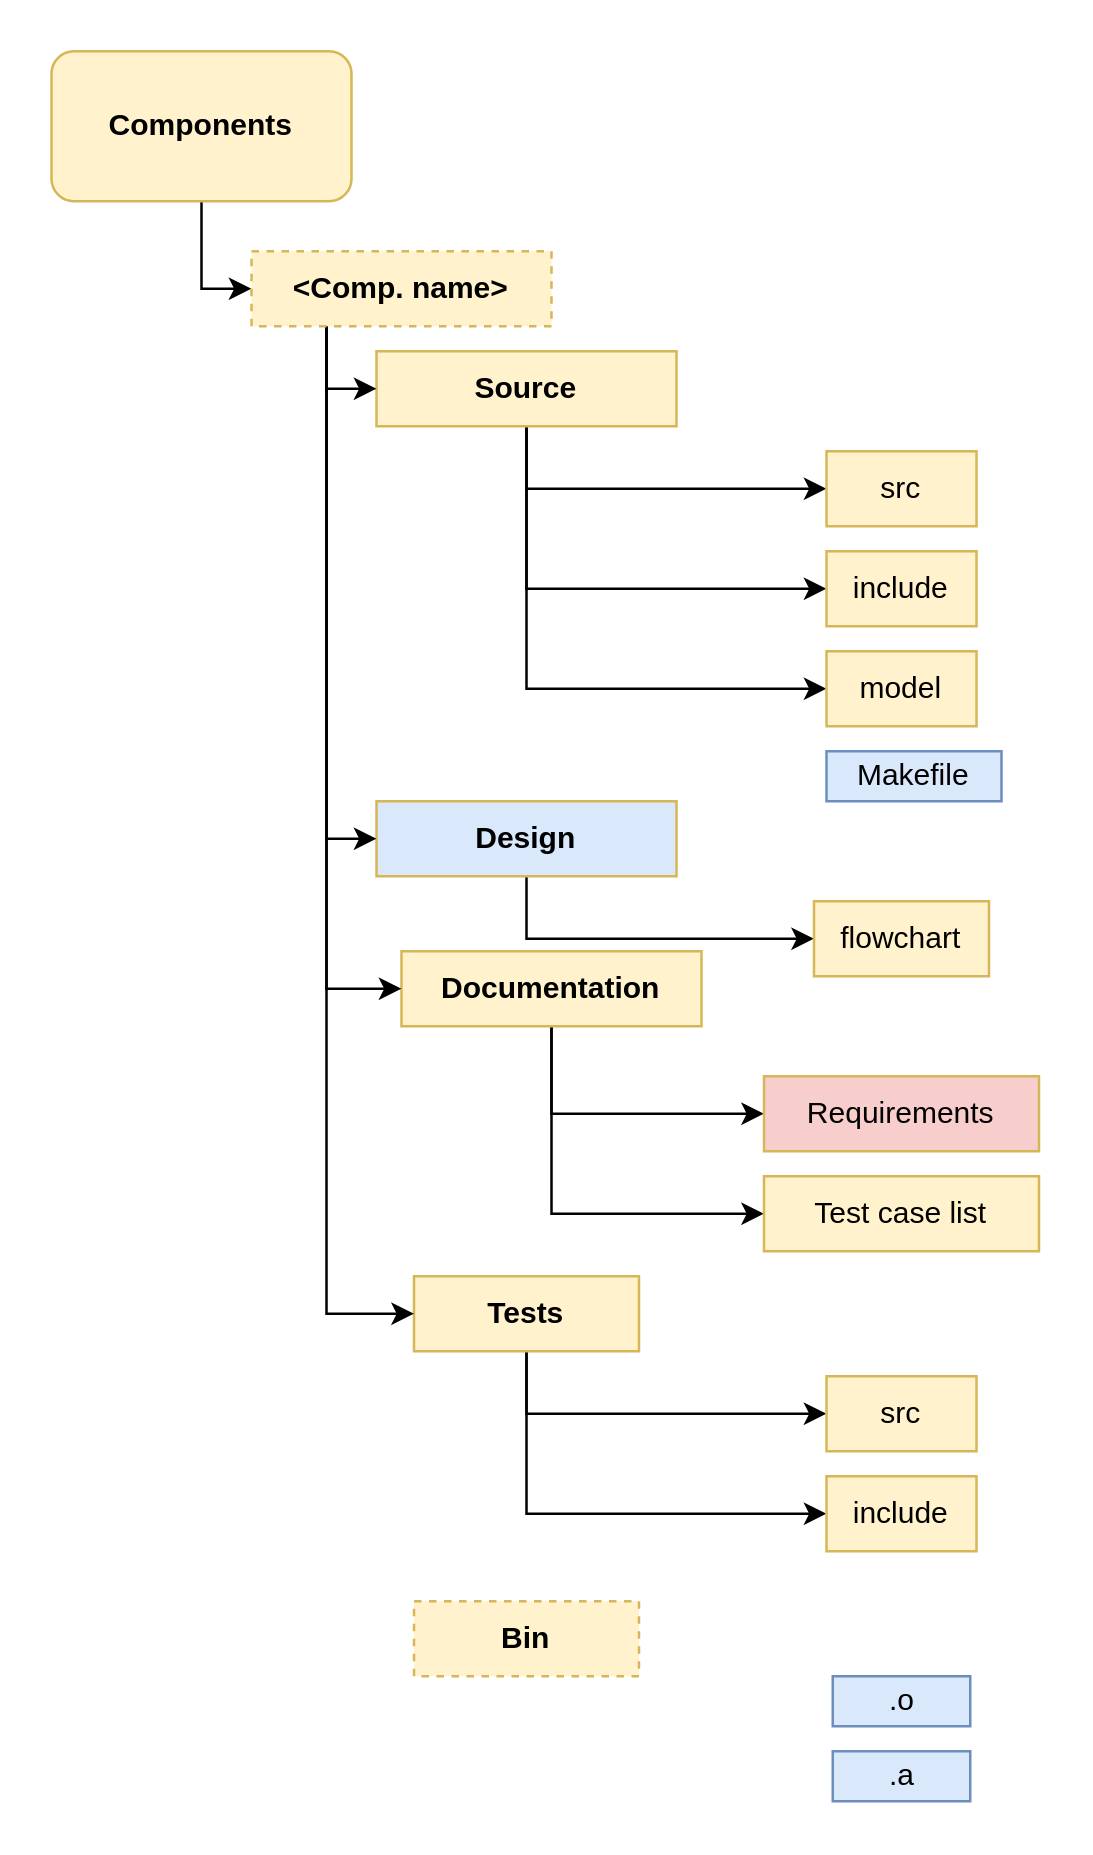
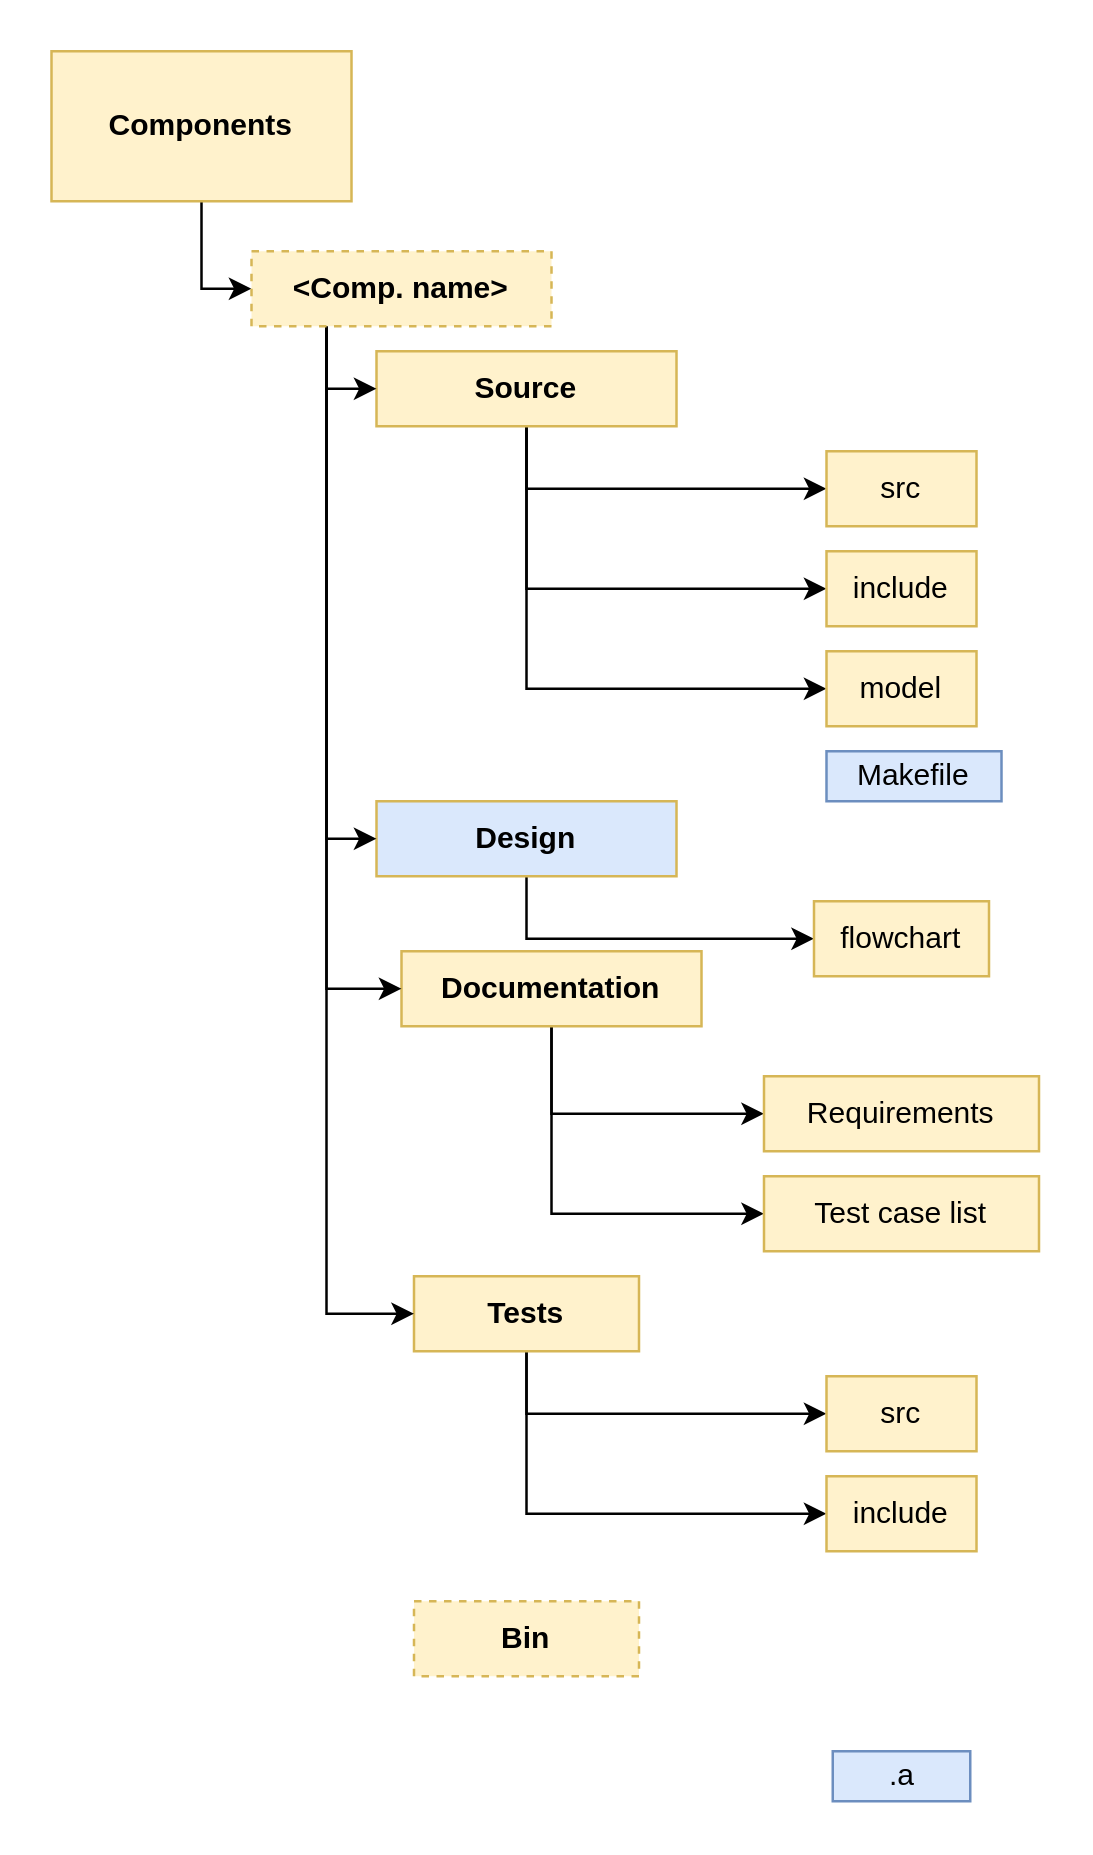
  <mxCell id="0" />
  <mxCell id="1" parent="0" />
  <mxCell id="2" style="edgeStyle=orthogonalEdgeStyle;rounded=0;orthogonalLoop=1;jettySize=auto;html=1;exitX=0.5;exitY=1;exitDx=0;exitDy=0;entryX=0;entryY=0.5;entryDx=0;entryDy=0;" parent="1" source="5" target="16" edge="1"><mxGeometry relative="1" as="geometry" /></mxCell>
  <mxCell id="3" style="edgeStyle=orthogonalEdgeStyle;rounded=0;orthogonalLoop=1;jettySize=auto;html=1;exitX=0.5;exitY=1;exitDx=0;exitDy=0;entryX=0;entryY=0.5;entryDx=0;entryDy=0;" parent="1" source="5" target="17" edge="1"><mxGeometry relative="1" as="geometry"><Array as="points"><mxPoint x="210" y="235" /></Array></mxGeometry></mxCell>
  <mxCell id="4" style="edgeStyle=orthogonalEdgeStyle;rounded=0;orthogonalLoop=1;jettySize=auto;html=1;exitX=0.5;exitY=1;exitDx=0;exitDy=0;entryX=0;entryY=0.5;entryDx=0;entryDy=0;" edge="1" parent="1" source="5" target="32"><mxGeometry relative="1" as="geometry" /></mxCell>
  <mxCell id="5" value="&lt;span&gt;Source&lt;/span&gt;" style="rounded=0;whiteSpace=wrap;html=1;fillColor=#fff2cc;strokeColor=#d6b656;fontStyle=1" parent="1" vertex="1"><mxGeometry x="150" y="140" width="120" height="30" as="geometry" /></mxCell>
  <mxCell id="6" style="edgeStyle=orthogonalEdgeStyle;rounded=0;orthogonalLoop=1;jettySize=auto;html=1;exitX=0.5;exitY=1;exitDx=0;exitDy=0;entryX=0;entryY=0.5;entryDx=0;entryDy=0;" parent="1" source="7" target="27" edge="1"><mxGeometry relative="1" as="geometry" /></mxCell>
- <mxCell id="7" value="&lt;b&gt;Components&lt;/b&gt;" style="whiteSpace=wrap;html=1;fillColor=#fff2cc;strokeColor=#d6b656;rounded=1;" parent="1" vertex="1"><mxGeometry x="20" y="20" width="120" height="60" as="geometry" /></mxCell>
+ <mxCell id="7" value="&lt;b&gt;Components&lt;/b&gt;" style="rounded=0;whiteSpace=wrap;html=1;fillColor=#fff2cc;strokeColor=#d6b656;" parent="1" vertex="1"><mxGeometry x="20" y="20" width="120" height="60" as="geometry" /></mxCell>
  <mxCell id="8" style="edgeStyle=orthogonalEdgeStyle;rounded=0;orthogonalLoop=1;jettySize=auto;html=1;exitX=0.5;exitY=1;exitDx=0;exitDy=0;entryX=0;entryY=0.5;entryDx=0;entryDy=0;" parent="1" source="9" target="18" edge="1"><mxGeometry relative="1" as="geometry" /></mxCell>
  <mxCell id="9" value="&lt;span&gt;Design&lt;/span&gt;" style="rounded=0;whiteSpace=wrap;html=1;fillColor=#dae8fc;strokeColor=#d6b656;fontStyle=1;" parent="1" vertex="1"><mxGeometry x="150" y="320" width="120" height="30" as="geometry" /></mxCell>
  <mxCell id="10" style="edgeStyle=orthogonalEdgeStyle;rounded=0;orthogonalLoop=1;jettySize=auto;html=1;exitX=0.5;exitY=1;exitDx=0;exitDy=0;entryX=0;entryY=0.5;entryDx=0;entryDy=0;" parent="1" source="12" target="19" edge="1"><mxGeometry relative="1" as="geometry" /></mxCell>
  <mxCell id="11" style="edgeStyle=orthogonalEdgeStyle;rounded=0;orthogonalLoop=1;jettySize=auto;html=1;exitX=0.5;exitY=1;exitDx=0;exitDy=0;entryX=0;entryY=0.5;entryDx=0;entryDy=0;" parent="1" source="12" target="20" edge="1"><mxGeometry relative="1" as="geometry" /></mxCell>
  <mxCell id="12" value="Documentation" style="rounded=0;whiteSpace=wrap;html=1;fillColor=#fff2cc;strokeColor=#d6b656;fontStyle=1" parent="1" vertex="1"><mxGeometry x="160" y="380" width="120" height="30" as="geometry" /></mxCell>
  <mxCell id="13" style="edgeStyle=orthogonalEdgeStyle;rounded=0;orthogonalLoop=1;jettySize=auto;html=1;exitX=0.5;exitY=1;exitDx=0;exitDy=0;entryX=0;entryY=0.5;entryDx=0;entryDy=0;" parent="1" source="15" target="21" edge="1"><mxGeometry relative="1" as="geometry" /></mxCell>
  <mxCell id="14" style="edgeStyle=orthogonalEdgeStyle;rounded=0;orthogonalLoop=1;jettySize=auto;html=1;exitX=0.5;exitY=1;exitDx=0;exitDy=0;entryX=0;entryY=0.5;entryDx=0;entryDy=0;" parent="1" source="15" target="22" edge="1"><mxGeometry relative="1" as="geometry" /></mxCell>
  <mxCell id="15" value="&lt;div&gt;Tests&lt;/div&gt;" style="rounded=0;whiteSpace=wrap;html=1;fillColor=#fff2cc;strokeColor=#d6b656;fontStyle=1" parent="1" vertex="1"><mxGeometry x="165" y="510" width="90" height="30" as="geometry" /></mxCell>
  <mxCell id="16" value="src" style="rounded=0;whiteSpace=wrap;html=1;fillColor=#fff2cc;strokeColor=#d6b656;" parent="1" vertex="1"><mxGeometry x="330" y="180" width="60" height="30" as="geometry" /></mxCell>
  <mxCell id="17" value="include" style="rounded=0;whiteSpace=wrap;html=1;fillColor=#fff2cc;strokeColor=#d6b656;" parent="1" vertex="1"><mxGeometry x="330" y="220" width="60" height="30" as="geometry" /></mxCell>
  <mxCell id="18" value="&lt;div&gt;flowchart&lt;/div&gt;" style="rounded=0;whiteSpace=wrap;html=1;fillColor=#fff2cc;strokeColor=#d6b656;" parent="1" vertex="1"><mxGeometry x="325" y="360" width="70" height="30" as="geometry" /></mxCell>
- <mxCell id="19" value="Requirements" style="rounded=0;whiteSpace=wrap;html=1;fillColor=#f8cecc;strokeColor=#d6b656;" parent="1" vertex="1"><mxGeometry x="305" y="430" width="110" height="30" as="geometry" /></mxCell>
+ <mxCell id="19" value="Requirements" style="rounded=0;whiteSpace=wrap;html=1;fillColor=#fff2cc;strokeColor=#d6b656;" parent="1" vertex="1"><mxGeometry x="305" y="430" width="110" height="30" as="geometry" /></mxCell>
  <mxCell id="20" value="Test case list" style="rounded=0;whiteSpace=wrap;html=1;fillColor=#fff2cc;strokeColor=#d6b656;" parent="1" vertex="1"><mxGeometry x="305" y="470" width="110" height="30" as="geometry" /></mxCell>
  <mxCell id="21" value="src" style="rounded=0;whiteSpace=wrap;html=1;fillColor=#fff2cc;strokeColor=#d6b656;" parent="1" vertex="1"><mxGeometry x="330" y="550" width="60" height="30" as="geometry" /></mxCell>
  <mxCell id="22" value="include" style="rounded=0;whiteSpace=wrap;html=1;fillColor=#fff2cc;strokeColor=#d6b656;" parent="1" vertex="1"><mxGeometry x="330" y="590" width="60" height="30" as="geometry" /></mxCell>
  <mxCell id="23" style="edgeStyle=orthogonalEdgeStyle;rounded=0;orthogonalLoop=1;jettySize=auto;html=1;exitX=0.25;exitY=1;exitDx=0;exitDy=0;entryX=0;entryY=0.5;entryDx=0;entryDy=0;" parent="1" source="27" target="5" edge="1"><mxGeometry relative="1" as="geometry"><mxPoint x="130" y="160" as="targetPoint" /><Array as="points"><mxPoint x="130" y="155" /></Array></mxGeometry></mxCell>
  <mxCell id="24" style="edgeStyle=orthogonalEdgeStyle;rounded=0;orthogonalLoop=1;jettySize=auto;html=1;exitX=0.25;exitY=1;exitDx=0;exitDy=0;entryX=0;entryY=0.5;entryDx=0;entryDy=0;" parent="1" source="27" target="9" edge="1"><mxGeometry relative="1" as="geometry" /></mxCell>
  <mxCell id="25" style="edgeStyle=orthogonalEdgeStyle;rounded=0;orthogonalLoop=1;jettySize=auto;html=1;exitX=0.25;exitY=1;exitDx=0;exitDy=0;entryX=0;entryY=0.5;entryDx=0;entryDy=0;" parent="1" source="27" target="12" edge="1"><mxGeometry relative="1" as="geometry" /></mxCell>
  <mxCell id="26" style="edgeStyle=orthogonalEdgeStyle;rounded=0;orthogonalLoop=1;jettySize=auto;html=1;exitX=0.25;exitY=1;exitDx=0;exitDy=0;entryX=0;entryY=0.5;entryDx=0;entryDy=0;" parent="1" source="27" target="15" edge="1"><mxGeometry relative="1" as="geometry" /></mxCell>
  <mxCell id="27" value="&amp;lt;Comp. name&amp;gt;" style="rounded=0;whiteSpace=wrap;html=1;fillColor=#fff2cc;strokeColor=#d6b656;fontStyle=1;dashed=1;" parent="1" vertex="1"><mxGeometry x="100" y="100" width="120" height="30" as="geometry" /></mxCell>
  <mxCell id="28" value="Bin" style="rounded=0;whiteSpace=wrap;html=1;fillColor=#fff2cc;strokeColor=#d6b656;fontStyle=1;dashed=1;" parent="1" vertex="1"><mxGeometry x="165" y="640" width="90" height="30" as="geometry" /></mxCell>
  <mxCell id="29" value="Makefile" style="rounded=0;whiteSpace=wrap;html=1;fillColor=#dae8fc;strokeColor=#6c8ebf;" parent="1" vertex="1"><mxGeometry x="330" y="300" width="70" height="20" as="geometry" /></mxCell>
- <mxCell id="30" value=".o" style="rounded=0;whiteSpace=wrap;html=1;fillColor=#dae8fc;strokeColor=#6c8ebf;" parent="1" vertex="1"><mxGeometry x="332.5" y="670" width="55" height="20" as="geometry" /></mxCell>
  <mxCell id="31" value=".a" style="rounded=0;whiteSpace=wrap;html=1;fillColor=#dae8fc;strokeColor=#6c8ebf;" parent="1" vertex="1"><mxGeometry x="332.5" y="700" width="55" height="20" as="geometry" /></mxCell>
  <mxCell id="32" value="model" style="rounded=0;whiteSpace=wrap;html=1;fillColor=#fff2cc;strokeColor=#d6b656;" vertex="1" parent="1"><mxGeometry x="330" y="260" width="60" height="30" as="geometry" /></mxCell>
